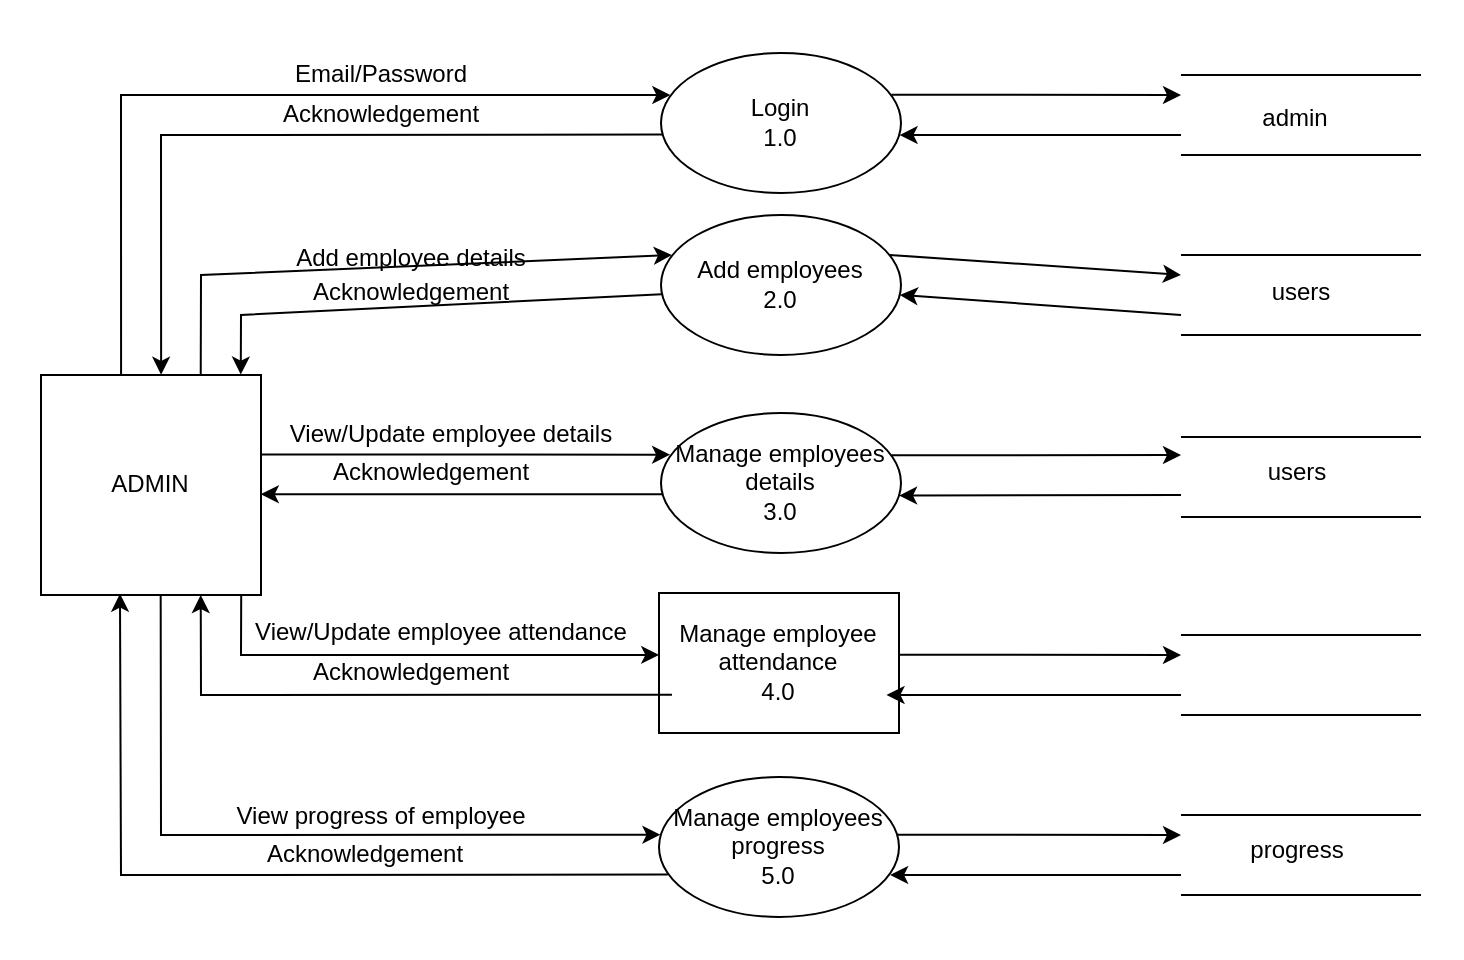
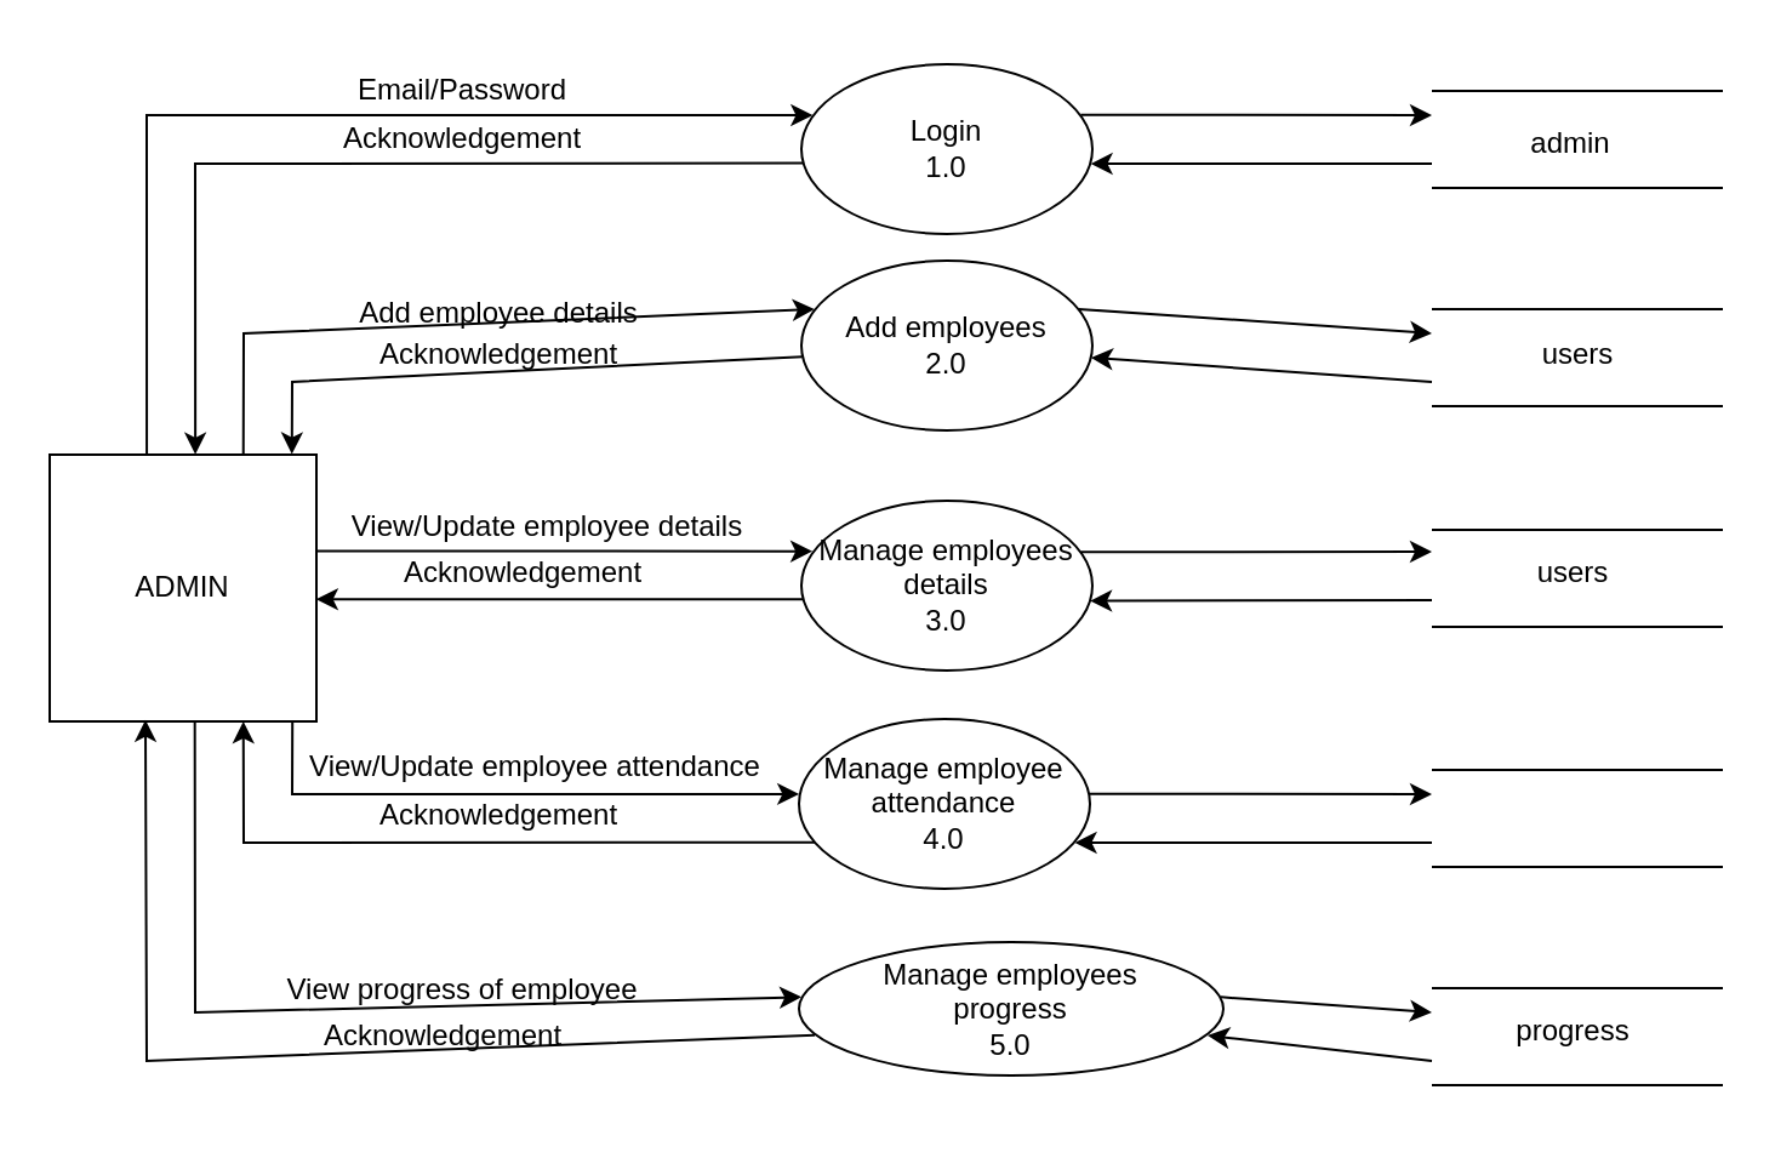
  <mxCell id="0" />
  <mxCell id="1" parent="0" />
  <mxCell id="2" value="Login&lt;br style=&quot;border-color: var(--border-color);&quot;&gt;&lt;span style=&quot;&quot;&gt;1.0&lt;/span&gt;" style="ellipse;whiteSpace=wrap;html=1;" parent="1" vertex="1"><mxGeometry x="330" y="26" width="120" height="70" as="geometry" /></mxCell>
  <mxCell id="3" value="Add employees&lt;br style=&quot;border-color: var(--border-color);&quot;&gt;&lt;span style=&quot;&quot;&gt;2.0&lt;/span&gt;" style="ellipse;whiteSpace=wrap;html=1;" parent="1" vertex="1"><mxGeometry x="330" y="107" width="120" height="70" as="geometry" /></mxCell>
  <mxCell id="4" value="Manage employees&lt;br style=&quot;border-color: var(--border-color);&quot;&gt;&lt;span style=&quot;&quot;&gt;details&lt;/span&gt;&lt;br style=&quot;border-color: var(--border-color);&quot;&gt;&lt;span style=&quot;&quot;&gt;3.0&lt;/span&gt;" style="ellipse;whiteSpace=wrap;html=1;" parent="1" vertex="1"><mxGeometry x="330" y="206" width="120" height="70" as="geometry" /></mxCell>
  <mxCell id="5" value="ADMIN" style="whiteSpace=wrap;html=1;aspect=fixed;" parent="1" vertex="1"><mxGeometry x="20" y="187" width="110" height="110" as="geometry" /></mxCell>
- <mxCell id="6" value="Manage employee&lt;br style=&quot;border-color: var(--border-color);&quot;&gt;&lt;span style=&quot;&quot;&gt;attendance&lt;/span&gt;&lt;br style=&quot;border-color: var(--border-color);&quot;&gt;&lt;span style=&quot;&quot;&gt;4.0&lt;/span&gt;" style="whiteSpace=wrap;html=1;rounded=0;" parent="1" vertex="1"><mxGeometry x="329" y="296" width="120" height="70" as="geometry" /></mxCell>
- <mxCell id="7" value="Manage employees&lt;br style=&quot;border-color: var(--border-color);&quot;&gt;&lt;span style=&quot;&quot;&gt;progress&lt;/span&gt;&lt;br style=&quot;border-color: var(--border-color);&quot;&gt;&lt;span style=&quot;&quot;&gt;5.0&lt;/span&gt;" style="ellipse;whiteSpace=wrap;html=1;" parent="1" vertex="1"><mxGeometry x="329" y="388" width="120" height="70" as="geometry" /></mxCell>
+ <mxCell id="6" value="Manage employee&lt;br style=&quot;border-color: var(--border-color);&quot;&gt;&lt;span style=&quot;&quot;&gt;attendance&lt;/span&gt;&lt;br style=&quot;border-color: var(--border-color);&quot;&gt;&lt;span style=&quot;&quot;&gt;4.0&lt;/span&gt;" style="ellipse;whiteSpace=wrap;html=1;" parent="1" vertex="1"><mxGeometry x="329" y="296" width="120" height="70" as="geometry" /></mxCell>
+ <mxCell id="7" value="Manage employees&lt;br style=&quot;border-color: var(--border-color);&quot;&gt;&lt;span style=&quot;&quot;&gt;progress&lt;/span&gt;&lt;br style=&quot;border-color: var(--border-color);&quot;&gt;&lt;span style=&quot;&quot;&gt;5.0&lt;/span&gt;" style="ellipse;whiteSpace=wrap;html=1;" parent="1" vertex="1"><mxGeometry x="329" y="388" width="175" height="55" as="geometry" /></mxCell>
  <mxCell id="8" value="" style="endArrow=classic;html=1;rounded=0;exitX=0.364;exitY=0;exitDx=0;exitDy=0;exitPerimeter=0;entryX=0.039;entryY=0.3;entryDx=0;entryDy=0;entryPerimeter=0;" parent="1" source="5" target="2" edge="1"><mxGeometry width="50" height="50" relative="1" as="geometry"><mxPoint x="60" y="177" as="sourcePoint" /><mxPoint x="320" y="-33" as="targetPoint" /><Array as="points"><mxPoint x="60" y="47" /></Array></mxGeometry></mxCell>
  <mxCell id="9" value="" style="endArrow=classic;html=1;rounded=0;entryX=0.546;entryY=-0.001;entryDx=0;entryDy=0;entryPerimeter=0;exitX=0.008;exitY=0.583;exitDx=0;exitDy=0;exitPerimeter=0;" parent="1" source="2" target="5" edge="1"><mxGeometry width="50" height="50" relative="1" as="geometry"><mxPoint x="340" y="17" as="sourcePoint" /><mxPoint x="70" y="177" as="targetPoint" /><Array as="points"><mxPoint x="80" y="67" /></Array></mxGeometry></mxCell>
  <mxCell id="10" value="" style="endArrow=classic;html=1;rounded=0;exitX=0.726;exitY=-0.002;exitDx=0;exitDy=0;exitPerimeter=0;entryX=0.045;entryY=0.286;entryDx=0;entryDy=0;entryPerimeter=0;" parent="1" source="5" target="3" edge="1"><mxGeometry width="50" height="50" relative="1" as="geometry"><mxPoint x="92.51" y="187" as="sourcePoint" /><mxPoint x="330" y="147" as="targetPoint" /><Array as="points"><mxPoint x="100" y="137" /></Array></mxGeometry></mxCell>
  <mxCell id="11" value="" style="endArrow=classic;html=1;rounded=0;exitX=0.003;exitY=0.566;exitDx=0;exitDy=0;exitPerimeter=0;entryX=0.908;entryY=-0.002;entryDx=0;entryDy=0;entryPerimeter=0;" parent="1" source="3" edge="1" target="5"><mxGeometry width="50" height="50" relative="1" as="geometry"><mxPoint x="230" y="147" as="sourcePoint" /><mxPoint x="100" y="187" as="targetPoint" /><Array as="points"><mxPoint x="120" y="157" /></Array></mxGeometry></mxCell>
  <mxCell id="12" value="" style="endArrow=classic;html=1;rounded=0;exitX=0.997;exitY=0.361;exitDx=0;exitDy=0;exitPerimeter=0;entryX=0.038;entryY=0.298;entryDx=0;entryDy=0;entryPerimeter=0;" parent="1" source="5" target="4" edge="1"><mxGeometry width="50" height="50" relative="1" as="geometry"><mxPoint x="300" y="257" as="sourcePoint" /><mxPoint x="330" y="207" as="targetPoint" /></mxGeometry></mxCell>
  <mxCell id="13" value="" style="endArrow=classic;html=1;rounded=0;entryX=0.999;entryY=0.542;entryDx=0;entryDy=0;entryPerimeter=0;exitX=0.005;exitY=0.58;exitDx=0;exitDy=0;exitPerimeter=0;" parent="1" source="4" target="5" edge="1"><mxGeometry width="50" height="50" relative="1" as="geometry"><mxPoint x="300" y="257" as="sourcePoint" /><mxPoint x="350" y="207" as="targetPoint" /></mxGeometry></mxCell>
  <mxCell id="14" value="" style="endArrow=classic;html=1;rounded=0;exitX=0.91;exitY=1;exitDx=0;exitDy=0;exitPerimeter=0;entryX=0.001;entryY=0.442;entryDx=0;entryDy=0;entryPerimeter=0;" parent="1" source="5" target="6" edge="1"><mxGeometry width="50" height="50" relative="1" as="geometry"><mxPoint x="210" y="437" as="sourcePoint" /><mxPoint x="330" y="327" as="targetPoint" /><Array as="points"><mxPoint x="120" y="327" /></Array></mxGeometry></mxCell>
  <mxCell id="15" value="" style="endArrow=classic;html=1;rounded=0;entryX=0.726;entryY=1;entryDx=0;entryDy=0;entryPerimeter=0;exitX=0.054;exitY=0.727;exitDx=0;exitDy=0;exitPerimeter=0;" parent="1" source="6" target="5" edge="1"><mxGeometry width="50" height="50" relative="1" as="geometry"><mxPoint x="320" y="337" as="sourcePoint" /><mxPoint x="110" y="297" as="targetPoint" /><Array as="points"><mxPoint x="100" y="347" /></Array></mxGeometry></mxCell>
  <mxCell id="16" value="" style="endArrow=classic;html=1;rounded=0;exitX=0.544;exitY=0.999;exitDx=0;exitDy=0;exitPerimeter=0;entryX=0.006;entryY=0.412;entryDx=0;entryDy=0;entryPerimeter=0;" parent="1" source="5" edge="1" target="7"><mxGeometry width="50" height="50" relative="1" as="geometry"><mxPoint x="60" y="407" as="sourcePoint" /><mxPoint x="320" y="427" as="targetPoint" /><Array as="points"><mxPoint x="80" y="417" /></Array></mxGeometry></mxCell>
  <mxCell id="17" value="" style="endArrow=classic;html=1;rounded=0;entryX=0.359;entryY=0.994;entryDx=0;entryDy=0;entryPerimeter=0;exitX=0.037;exitY=0.697;exitDx=0;exitDy=0;exitPerimeter=0;" parent="1" target="5" edge="1" source="7"><mxGeometry width="50" height="50" relative="1" as="geometry"><mxPoint x="320" y="447" as="sourcePoint" /><mxPoint x="60" y="297" as="targetPoint" /><Array as="points"><mxPoint x="60" y="437" /></Array></mxGeometry></mxCell>
  <mxCell id="18" value="" style="endArrow=classic;html=1;rounded=0;exitX=0.96;exitY=0.302;exitDx=0;exitDy=0;exitPerimeter=0;" parent="1" source="4" edge="1"><mxGeometry width="50" height="50" relative="1" as="geometry"><mxPoint x="450" y="236" as="sourcePoint" /><mxPoint x="590" y="227" as="targetPoint" /></mxGeometry></mxCell>
  <mxCell id="19" value="" style="endArrow=classic;html=1;rounded=0;exitX=0.997;exitY=0.441;exitDx=0;exitDy=0;exitPerimeter=0;" parent="1" source="6" edge="1"><mxGeometry width="50" height="50" relative="1" as="geometry"><mxPoint x="450" y="327" as="sourcePoint" /><mxPoint x="590" y="327" as="targetPoint" /></mxGeometry></mxCell>
  <mxCell id="20" value="" style="endArrow=classic;html=1;rounded=0;exitX=0.994;exitY=0.412;exitDx=0;exitDy=0;exitPerimeter=0;" parent="1" source="7" edge="1"><mxGeometry width="50" height="50" relative="1" as="geometry"><mxPoint x="450" y="420" as="sourcePoint" /><mxPoint x="590" y="417" as="targetPoint" /></mxGeometry></mxCell>
  <mxCell id="21" value="" style="endArrow=classic;html=1;rounded=0;entryX=0.994;entryY=0.586;entryDx=0;entryDy=0;entryPerimeter=0;" parent="1" edge="1" target="2"><mxGeometry width="50" height="50" relative="1" as="geometry"><mxPoint x="590" y="67" as="sourcePoint" /><mxPoint x="450" y="71" as="targetPoint" /><Array as="points"><mxPoint x="503" y="67" /></Array></mxGeometry></mxCell>
  <mxCell id="22" value="" style="endArrow=none;html=1;rounded=0;" parent="1" edge="1"><mxGeometry width="50" height="50" relative="1" as="geometry"><mxPoint x="590" y="37" as="sourcePoint" /><mxPoint x="710" y="37" as="targetPoint" /></mxGeometry></mxCell>
  <mxCell id="23" value="" style="endArrow=none;html=1;rounded=0;" parent="1" edge="1"><mxGeometry width="50" height="50" relative="1" as="geometry"><mxPoint x="590" y="77" as="sourcePoint" /><mxPoint x="710" y="77" as="targetPoint" /></mxGeometry></mxCell>
  <mxCell id="24" value="" style="endArrow=classic;html=1;rounded=0;entryX=0.995;entryY=0.571;entryDx=0;entryDy=0;entryPerimeter=0;" parent="1" edge="1" target="3"><mxGeometry width="50" height="50" relative="1" as="geometry"><mxPoint x="590" y="157" as="sourcePoint" /><mxPoint x="450" y="156.76" as="targetPoint" /></mxGeometry></mxCell>
  <mxCell id="25" value="" style="endArrow=none;html=1;rounded=0;" parent="1" edge="1"><mxGeometry width="50" height="50" relative="1" as="geometry"><mxPoint x="590" y="127" as="sourcePoint" /><mxPoint x="710" y="127" as="targetPoint" /></mxGeometry></mxCell>
  <mxCell id="26" value="" style="endArrow=none;html=1;rounded=0;" parent="1" edge="1"><mxGeometry width="50" height="50" relative="1" as="geometry"><mxPoint x="590" y="167" as="sourcePoint" /><mxPoint x="710" y="167" as="targetPoint" /></mxGeometry></mxCell>
  <mxCell id="27" value="" style="endArrow=classic;html=1;rounded=0;entryX=0.992;entryY=0.59;entryDx=0;entryDy=0;entryPerimeter=0;" parent="1" target="4" edge="1"><mxGeometry width="50" height="50" relative="1" as="geometry"><mxPoint x="590" y="247" as="sourcePoint" /><mxPoint x="450" y="256" as="targetPoint" /></mxGeometry></mxCell>
  <mxCell id="28" value="" style="endArrow=none;html=1;rounded=0;" parent="1" edge="1"><mxGeometry width="50" height="50" relative="1" as="geometry"><mxPoint x="590" y="218" as="sourcePoint" /><mxPoint x="710" y="218" as="targetPoint" /></mxGeometry></mxCell>
  <mxCell id="29" value="" style="endArrow=none;html=1;rounded=0;" parent="1" edge="1"><mxGeometry width="50" height="50" relative="1" as="geometry"><mxPoint x="590" y="258" as="sourcePoint" /><mxPoint x="710" y="258" as="targetPoint" /></mxGeometry></mxCell>
  <mxCell id="30" value="" style="endArrow=classic;html=1;rounded=0;entryX=0.948;entryY=0.728;entryDx=0;entryDy=0;entryPerimeter=0;" parent="1" target="6" edge="1"><mxGeometry width="50" height="50" relative="1" as="geometry"><mxPoint x="590" y="347" as="sourcePoint" /><mxPoint x="435" y="350.86" as="targetPoint" /></mxGeometry></mxCell>
  <mxCell id="31" value="" style="endArrow=none;html=1;rounded=0;" parent="1" edge="1"><mxGeometry width="50" height="50" relative="1" as="geometry"><mxPoint x="590" y="317" as="sourcePoint" /><mxPoint x="710" y="317" as="targetPoint" /></mxGeometry></mxCell>
  <mxCell id="32" value="" style="endArrow=none;html=1;rounded=0;" parent="1" edge="1"><mxGeometry width="50" height="50" relative="1" as="geometry"><mxPoint x="590" y="357" as="sourcePoint" /><mxPoint x="710" y="357" as="targetPoint" /></mxGeometry></mxCell>
  <mxCell id="33" value="" style="endArrow=classic;html=1;rounded=0;entryX=0.963;entryY=0.7;entryDx=0;entryDy=0;entryPerimeter=0;" parent="1" target="7" edge="1"><mxGeometry width="50" height="50" relative="1" as="geometry"><mxPoint x="590" y="437" as="sourcePoint" /><mxPoint x="450" y="438.634" as="targetPoint" /></mxGeometry></mxCell>
  <mxCell id="34" value="" style="endArrow=none;html=1;rounded=0;" parent="1" edge="1"><mxGeometry width="50" height="50" relative="1" as="geometry"><mxPoint x="590" y="407" as="sourcePoint" /><mxPoint x="710" y="407" as="targetPoint" /></mxGeometry></mxCell>
  <mxCell id="35" value="" style="endArrow=none;html=1;rounded=0;" parent="1" edge="1"><mxGeometry width="50" height="50" relative="1" as="geometry"><mxPoint x="590" y="447" as="sourcePoint" /><mxPoint x="710" y="447" as="targetPoint" /></mxGeometry></mxCell>
  <mxCell id="36" value="Acknowledgement" style="text;html=1;align=center;verticalAlign=middle;resizable=0;points=[];autosize=1;strokeColor=none;fillColor=none;" parent="1" vertex="1"><mxGeometry x="130" y="42" width="120" height="30" as="geometry" /></mxCell>
  <mxCell id="37" value="Acknowledgement" style="text;html=1;align=center;verticalAlign=middle;resizable=0;points=[];autosize=1;strokeColor=none;fillColor=none;" parent="1" vertex="1"><mxGeometry x="145" y="131" width="120" height="30" as="geometry" /></mxCell>
  <mxCell id="38" value="Acknowledgement" style="text;html=1;align=center;verticalAlign=middle;resizable=0;points=[];autosize=1;strokeColor=none;fillColor=none;" parent="1" vertex="1"><mxGeometry x="155" y="221" width="120" height="30" as="geometry" /></mxCell>
  <mxCell id="39" value="Acknowledgement" style="text;html=1;align=center;verticalAlign=middle;resizable=0;points=[];autosize=1;strokeColor=none;fillColor=none;" parent="1" vertex="1"><mxGeometry x="145" y="321" width="120" height="30" as="geometry" /></mxCell>
  <mxCell id="40" value="Acknowledgement" style="text;html=1;align=center;verticalAlign=middle;resizable=0;points=[];autosize=1;strokeColor=none;fillColor=none;" parent="1" vertex="1"><mxGeometry x="122" y="412" width="120" height="30" as="geometry" /></mxCell>
  <mxCell id="41" value="" style="endArrow=classic;html=1;rounded=0;exitX=0.96;exitY=0.298;exitDx=0;exitDy=0;exitPerimeter=0;" parent="1" edge="1" source="2"><mxGeometry width="50" height="50" relative="1" as="geometry"><mxPoint x="450" y="50.97" as="sourcePoint" /><mxPoint x="590" y="47" as="targetPoint" /></mxGeometry></mxCell>
  <mxCell id="42" value="" style="endArrow=classic;html=1;rounded=0;exitX=0.952;exitY=0.285;exitDx=0;exitDy=0;exitPerimeter=0;" parent="1" edge="1" source="3"><mxGeometry width="50" height="50" relative="1" as="geometry"><mxPoint x="450" y="139" as="sourcePoint" /><mxPoint x="590" y="137" as="targetPoint" /></mxGeometry></mxCell>
  <mxCell id="43" value="&lt;span style=&quot;font-size: 12px;&quot;&gt;View/Update employee details&lt;/span&gt;" style="text;html=1;align=center;verticalAlign=middle;resizable=0;points=[];autosize=1;strokeColor=none;fillColor=none;fontSize=16;" parent="1" vertex="1"><mxGeometry x="135" y="200" width="180" height="30" as="geometry" /></mxCell>
  <mxCell id="44" value="&lt;span style=&quot;font-size: 12px;&quot;&gt;Email/Password&lt;/span&gt;" style="text;html=1;align=center;verticalAlign=middle;resizable=0;points=[];autosize=1;strokeColor=none;fillColor=none;fontSize=16;" parent="1" vertex="1"><mxGeometry x="135" y="20" width="110" height="30" as="geometry" /></mxCell>
  <mxCell id="45" value="&lt;span style=&quot;font-size: 12px;&quot;&gt;Add employee details&lt;/span&gt;" style="text;html=1;align=center;verticalAlign=middle;resizable=0;points=[];autosize=1;strokeColor=none;fillColor=none;fontSize=16;" parent="1" vertex="1"><mxGeometry x="135" y="112" width="140" height="30" as="geometry" /></mxCell>
  <mxCell id="46" value="&lt;span style=&quot;font-size: 12px;&quot;&gt;View/Update employee attendance&lt;/span&gt;" style="text;html=1;align=center;verticalAlign=middle;resizable=0;points=[];autosize=1;strokeColor=none;fillColor=none;fontSize=16;" parent="1" vertex="1"><mxGeometry x="115" y="299" width="210" height="30" as="geometry" /></mxCell>
  <mxCell id="47" value="&lt;font style=&quot;font-size: 12px;&quot;&gt;View progress of employee&lt;/font&gt;" style="text;html=1;align=center;verticalAlign=middle;resizable=0;points=[];autosize=1;strokeColor=none;fillColor=none;fontSize=16;" parent="1" vertex="1"><mxGeometry x="105" y="391" width="170" height="30" as="geometry" /></mxCell>
  <mxCell id="48" value="admin" style="text;html=1;align=center;verticalAlign=middle;resizable=0;points=[];autosize=1;strokeColor=none;fillColor=none;" parent="1" vertex="1"><mxGeometry x="617" y="44" width="60" height="30" as="geometry" /></mxCell>
  <mxCell id="49" value="users" style="text;html=1;align=center;verticalAlign=middle;resizable=0;points=[];autosize=1;strokeColor=none;fillColor=none;" parent="1" vertex="1"><mxGeometry x="625" y="131" width="50" height="30" as="geometry" /></mxCell>
  <mxCell id="50" value="users" style="text;html=1;align=center;verticalAlign=middle;resizable=0;points=[];autosize=1;strokeColor=none;fillColor=none;" parent="1" vertex="1"><mxGeometry x="623" y="221" width="50" height="30" as="geometry" /></mxCell>
  <mxCell id="51" value="progress" style="text;html=1;align=center;verticalAlign=middle;resizable=0;points=[];autosize=1;strokeColor=none;fillColor=none;" parent="1" vertex="1"><mxGeometry x="613" y="410" width="70" height="30" as="geometry" /></mxCell>
